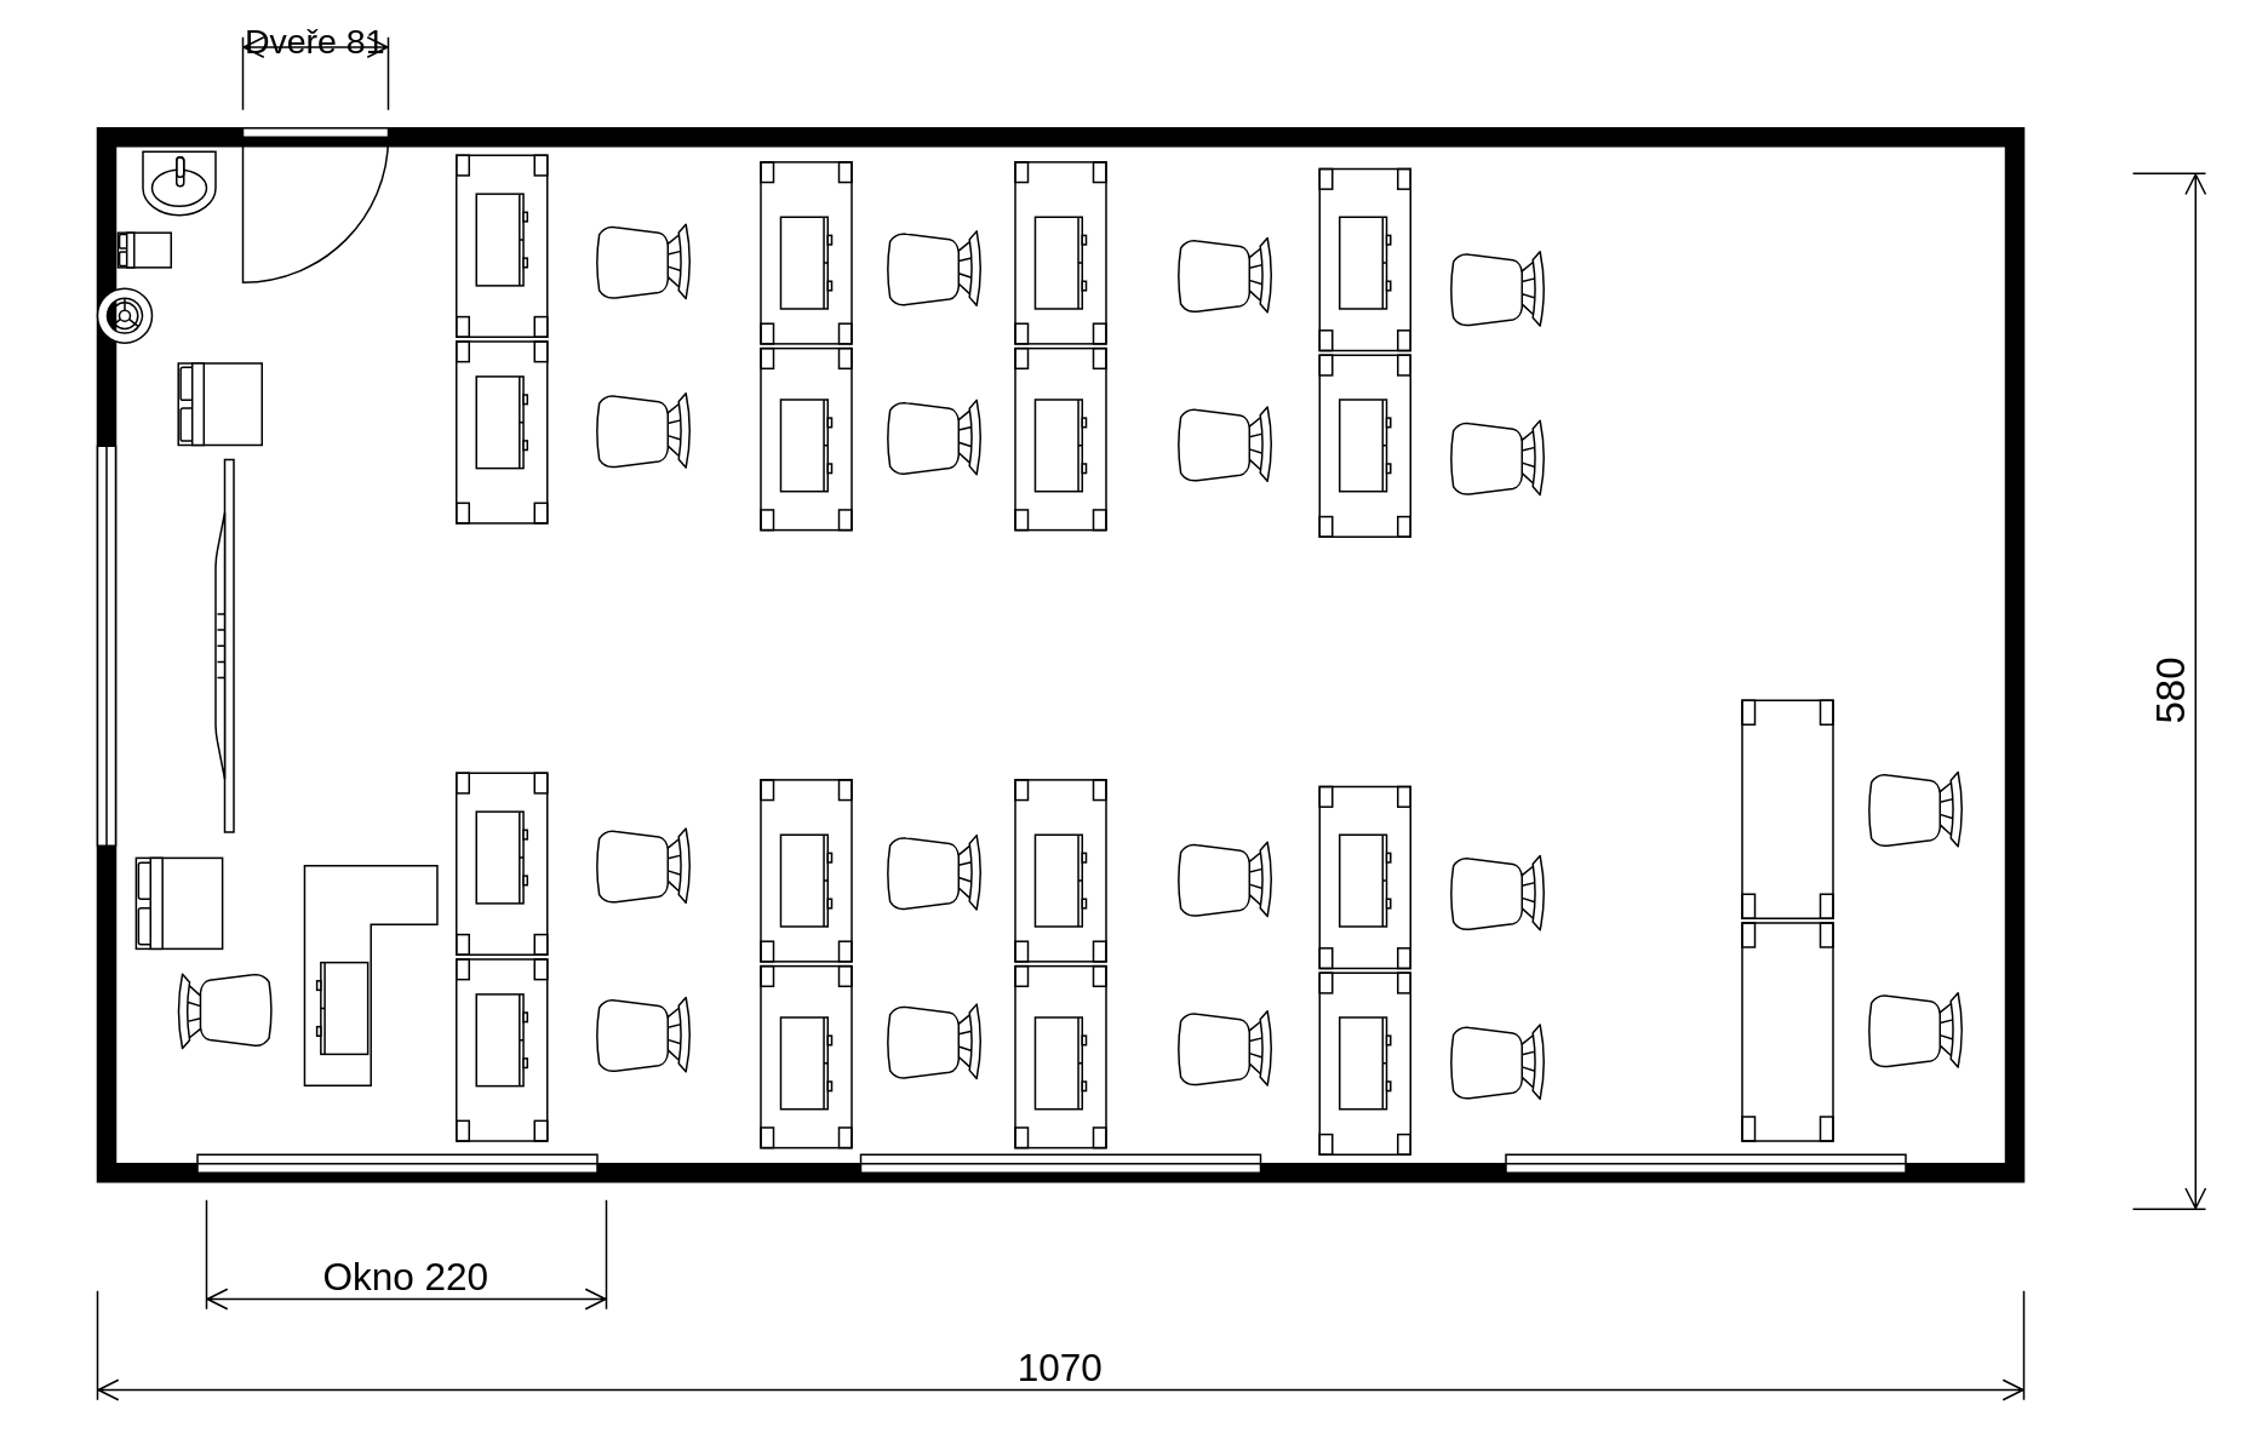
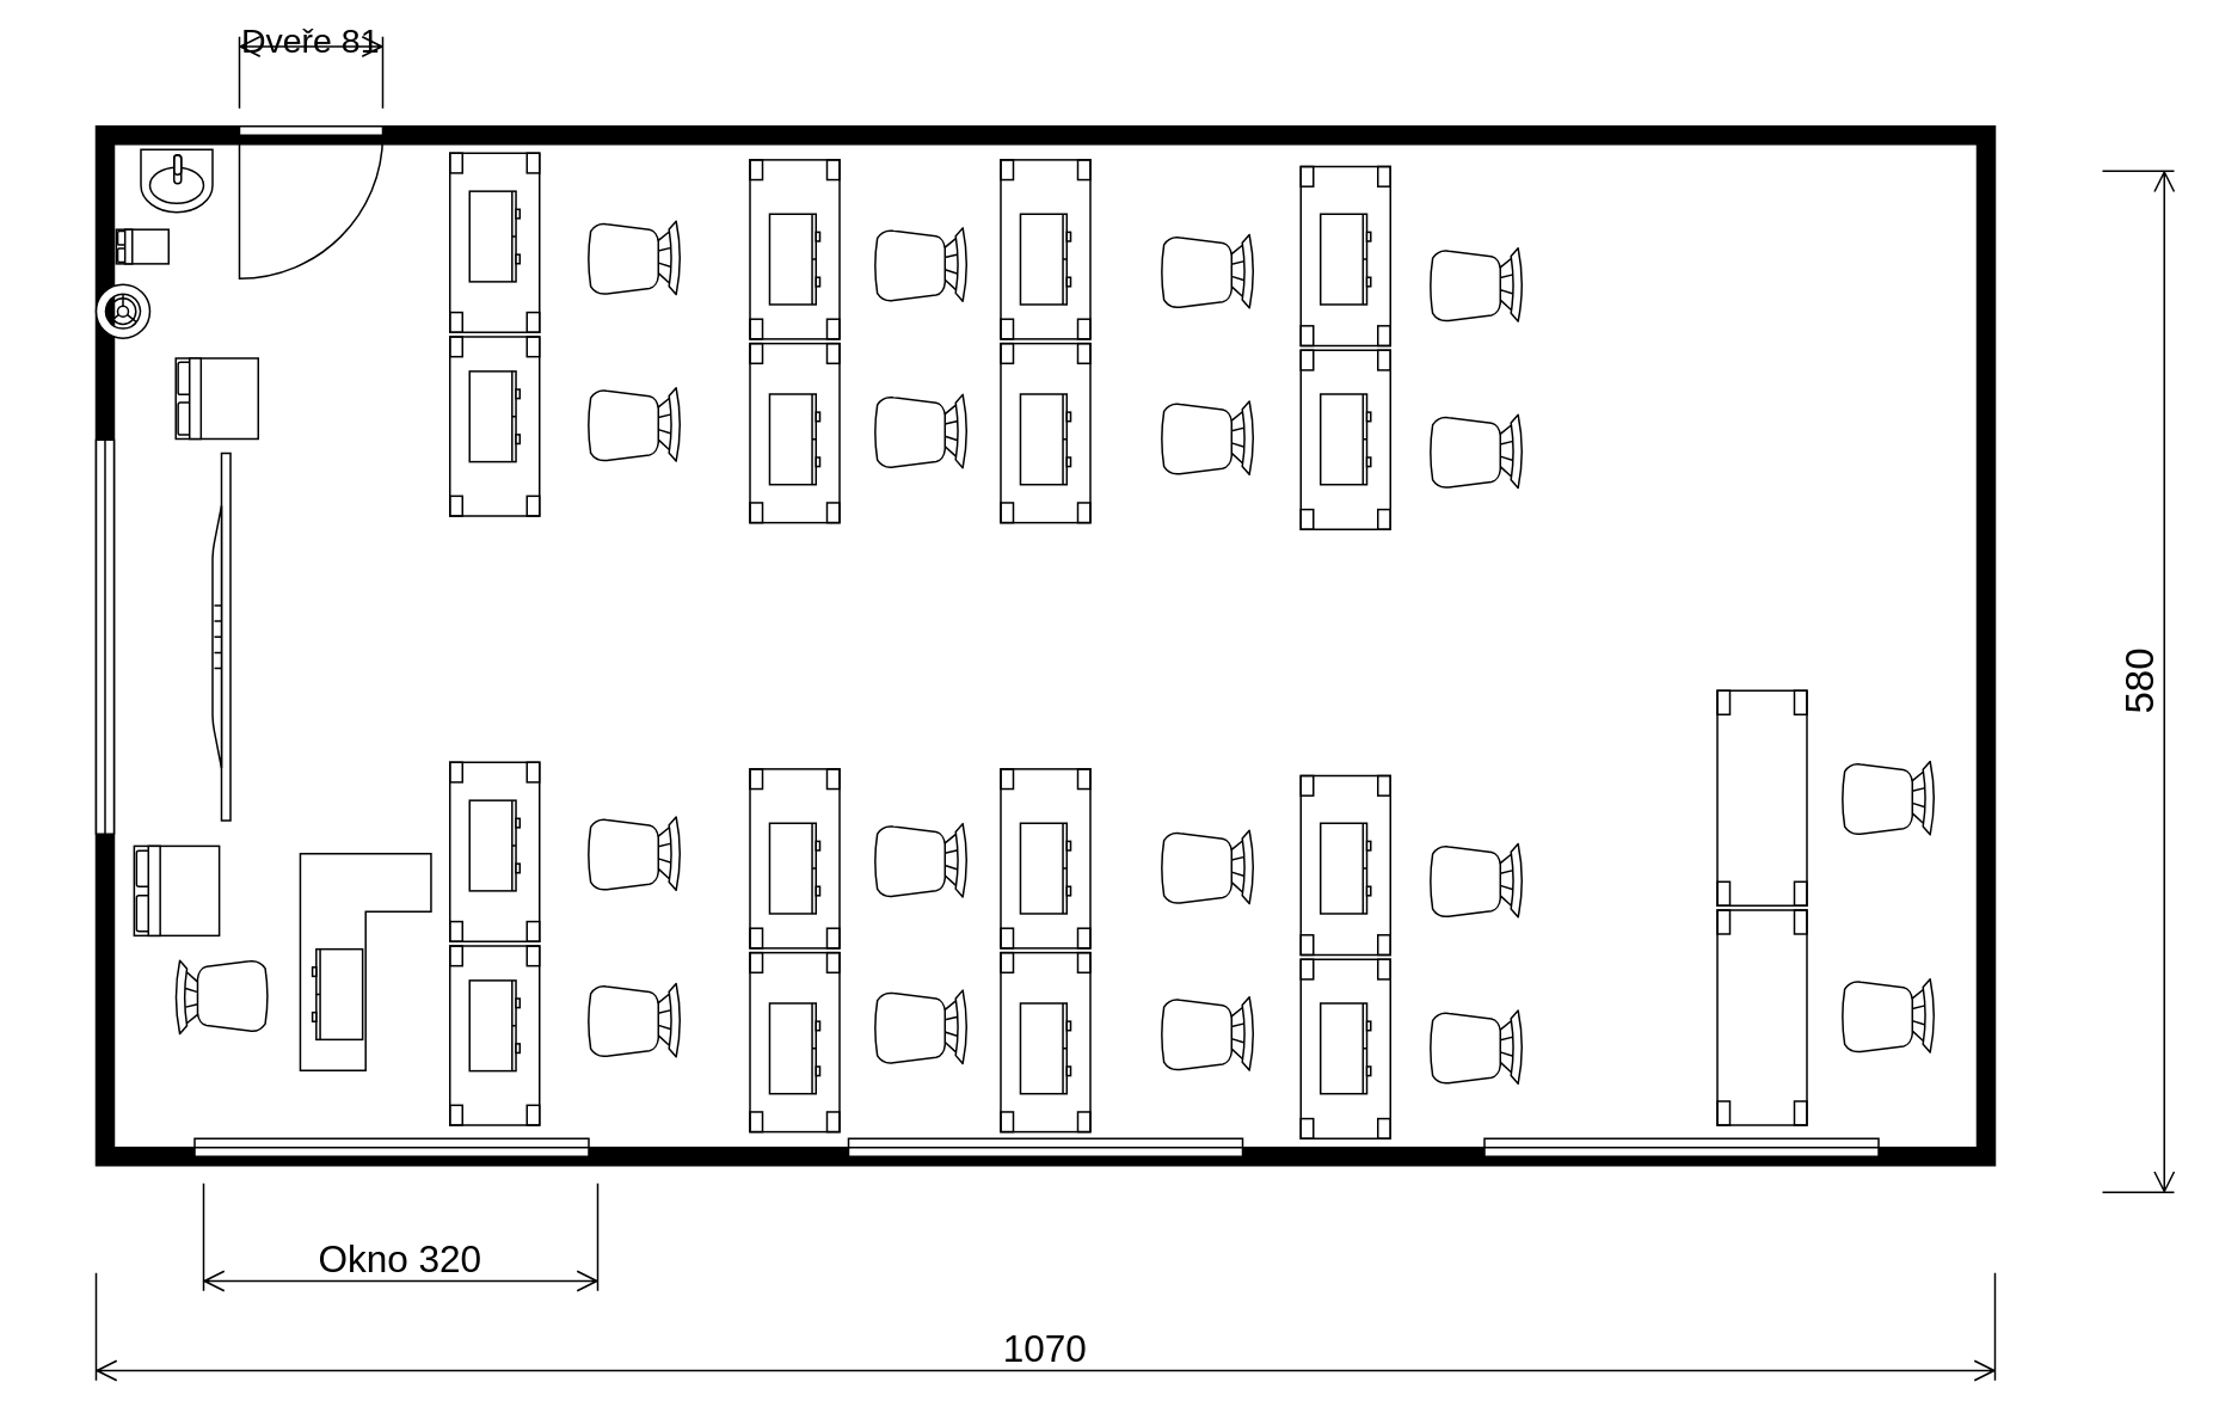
  <mxCell id="0" />
  <mxCell id="1" parent="0" />
  <mxCell id="2" value="" style="verticalLabelPosition=bottom;html=1;verticalAlign=top;align=center;shape=mxgraph.floorplan.room;fillColor=strokeColor;direction=south;" vertex="1" parent="1"><mxGeometry x="53" y="70" width="1060" height="580" as="geometry" /></mxCell>
  <mxCell id="3" value="" style="verticalLabelPosition=bottom;html=1;verticalAlign=top;align=center;shape=mxgraph.floorplan.window;rotation=-90;direction=south;" vertex="1" parent="1"><mxGeometry x="213" y="530" width="10" height="220" as="geometry" /></mxCell>
  <mxCell id="4" value="" style="verticalLabelPosition=bottom;html=1;verticalAlign=top;align=center;shape=mxgraph.floorplan.doorLeft;aspect=fixed;" vertex="1" parent="1"><mxGeometry x="133" y="70" width="80" height="85" as="geometry" /></mxCell>
  <mxCell id="5" value="" style="verticalLabelPosition=bottom;html=1;verticalAlign=top;align=center;shape=mxgraph.floorplan.table;rotation=-90;" vertex="1" parent="1"><mxGeometry x="225.5" y="110" width="100" height="50" as="geometry" /></mxCell>
  <mxCell id="6" value="" style="verticalLabelPosition=bottom;html=1;verticalAlign=top;align=center;shape=mxgraph.floorplan.window;rotation=-90;direction=south;" vertex="1" parent="1"><mxGeometry x="578" y="530" width="10" height="220" as="geometry" /></mxCell>
  <mxCell id="7" value="" style="verticalLabelPosition=bottom;html=1;verticalAlign=top;align=center;shape=mxgraph.floorplan.window;rotation=-90;direction=south;" vertex="1" parent="1"><mxGeometry x="933" y="530" width="10" height="220" as="geometry" /></mxCell>
  <mxCell id="8" value="" style="verticalLabelPosition=bottom;html=1;verticalAlign=top;align=center;shape=mxgraph.floorplan.table;rotation=-90;" vertex="1" parent="1"><mxGeometry x="225.5" y="212.5" width="100" height="50" as="geometry" /></mxCell>
  <mxCell id="9" value="" style="verticalLabelPosition=bottom;html=1;verticalAlign=top;align=center;shape=mxgraph.floorplan.table;rotation=-90;" vertex="1" parent="1"><mxGeometry x="225.5" y="450" width="100" height="50" as="geometry" /></mxCell>
  <mxCell id="10" value="" style="verticalLabelPosition=bottom;html=1;verticalAlign=top;align=center;shape=mxgraph.floorplan.table;rotation=-90;" vertex="1" parent="1"><mxGeometry x="225.5" y="552.5" width="100" height="50" as="geometry" /></mxCell>
  <mxCell id="11" value="" style="verticalLabelPosition=bottom;html=1;verticalAlign=top;align=center;shape=mxgraph.floorplan.table;rotation=-90;" vertex="1" parent="1"><mxGeometry x="393" y="113.75" width="100" height="50" as="geometry" /></mxCell>
  <mxCell id="12" value="" style="verticalLabelPosition=bottom;html=1;verticalAlign=top;align=center;shape=mxgraph.floorplan.table;rotation=-90;" vertex="1" parent="1"><mxGeometry x="393" y="216.25" width="100" height="50" as="geometry" /></mxCell>
  <mxCell id="13" value="" style="verticalLabelPosition=bottom;html=1;verticalAlign=top;align=center;shape=mxgraph.floorplan.table;rotation=-90;" vertex="1" parent="1"><mxGeometry x="393" y="453.75" width="100" height="50" as="geometry" /></mxCell>
  <mxCell id="14" value="" style="verticalLabelPosition=bottom;html=1;verticalAlign=top;align=center;shape=mxgraph.floorplan.table;rotation=-90;" vertex="1" parent="1"><mxGeometry x="393" y="556.25" width="100" height="50" as="geometry" /></mxCell>
  <mxCell id="15" value="" style="verticalLabelPosition=bottom;html=1;verticalAlign=top;align=center;shape=mxgraph.floorplan.table;rotation=-90;" vertex="1" parent="1"><mxGeometry x="533" y="113.75" width="100" height="50" as="geometry" /></mxCell>
  <mxCell id="16" value="" style="verticalLabelPosition=bottom;html=1;verticalAlign=top;align=center;shape=mxgraph.floorplan.table;rotation=-90;" vertex="1" parent="1"><mxGeometry x="533" y="216.25" width="100" height="50" as="geometry" /></mxCell>
  <mxCell id="17" value="" style="verticalLabelPosition=bottom;html=1;verticalAlign=top;align=center;shape=mxgraph.floorplan.table;rotation=-90;" vertex="1" parent="1"><mxGeometry x="533" y="453.75" width="100" height="50" as="geometry" /></mxCell>
  <mxCell id="18" value="" style="verticalLabelPosition=bottom;html=1;verticalAlign=top;align=center;shape=mxgraph.floorplan.table;rotation=-90;" vertex="1" parent="1"><mxGeometry x="533" y="556.25" width="100" height="50" as="geometry" /></mxCell>
  <mxCell id="19" value="" style="verticalLabelPosition=bottom;html=1;verticalAlign=top;align=center;shape=mxgraph.floorplan.table;rotation=-90;" vertex="1" parent="1"><mxGeometry x="700.5" y="117.5" width="100" height="50" as="geometry" /></mxCell>
  <mxCell id="20" value="" style="verticalLabelPosition=bottom;html=1;verticalAlign=top;align=center;shape=mxgraph.floorplan.table;rotation=-90;" vertex="1" parent="1"><mxGeometry x="700.5" y="220" width="100" height="50" as="geometry" /></mxCell>
  <mxCell id="21" value="" style="verticalLabelPosition=bottom;html=1;verticalAlign=top;align=center;shape=mxgraph.floorplan.table;rotation=-90;" vertex="1" parent="1"><mxGeometry x="700.5" y="457.5" width="100" height="50" as="geometry" /></mxCell>
  <mxCell id="22" value="" style="verticalLabelPosition=bottom;html=1;verticalAlign=top;align=center;shape=mxgraph.floorplan.table;rotation=-90;" vertex="1" parent="1"><mxGeometry x="700.5" y="560" width="100" height="50" as="geometry" /></mxCell>
  <mxCell id="23" value="" style="verticalLabelPosition=bottom;html=1;verticalAlign=top;align=center;shape=mxgraph.floorplan.desk_corner_2;rotation=90;flipH=0;flipV=1;" vertex="1" parent="1"><mxGeometry x="143" y="500" width="120.94" height="73" as="geometry" /></mxCell>
  <mxCell id="24" value="" style="verticalLabelPosition=bottom;html=1;verticalAlign=top;align=center;shape=mxgraph.floorplan.table;rotation=-90;" vertex="1" parent="1"><mxGeometry x="923" y="420" width="120" height="50" as="geometry" /></mxCell>
  <mxCell id="25" value="" style="verticalLabelPosition=bottom;html=1;verticalAlign=top;align=center;shape=mxgraph.floorplan.table;rotation=-90;" vertex="1" parent="1"><mxGeometry x="923" y="542.5" width="120" height="50" as="geometry" /></mxCell>
  <mxCell id="26" value="" style="verticalLabelPosition=bottom;html=1;verticalAlign=top;align=center;shape=mxgraph.floorplan.chair;rotation=90;" vertex="1" parent="1"><mxGeometry x="333" y="210.5" width="41" height="52" as="geometry" /></mxCell>
  <mxCell id="27" value="" style="verticalLabelPosition=bottom;html=1;verticalAlign=top;align=center;shape=mxgraph.floorplan.chair;rotation=90;" vertex="1" parent="1"><mxGeometry x="333" y="117.5" width="41" height="52" as="geometry" /></mxCell>
  <mxCell id="28" value="" style="verticalLabelPosition=bottom;html=1;verticalAlign=top;align=center;shape=mxgraph.floorplan.chair;rotation=90;" vertex="1" parent="1"><mxGeometry x="333" y="543" width="41" height="52" as="geometry" /></mxCell>
  <mxCell id="29" value="" style="verticalLabelPosition=bottom;html=1;verticalAlign=top;align=center;shape=mxgraph.floorplan.chair;rotation=90;" vertex="1" parent="1"><mxGeometry x="333" y="450" width="41" height="52" as="geometry" /></mxCell>
  <mxCell id="30" value="" style="verticalLabelPosition=bottom;html=1;verticalAlign=top;align=center;shape=mxgraph.floorplan.chair;rotation=90;" vertex="1" parent="1"><mxGeometry x="493" y="214.25" width="41" height="52" as="geometry" /></mxCell>
  <mxCell id="31" value="" style="verticalLabelPosition=bottom;html=1;verticalAlign=top;align=center;shape=mxgraph.floorplan.chair;rotation=90;" vertex="1" parent="1"><mxGeometry x="493" y="121.25" width="41" height="52" as="geometry" /></mxCell>
  <mxCell id="32" value="" style="verticalLabelPosition=bottom;html=1;verticalAlign=top;align=center;shape=mxgraph.floorplan.chair;rotation=90;" vertex="1" parent="1"><mxGeometry x="493" y="546.75" width="41" height="52" as="geometry" /></mxCell>
  <mxCell id="33" value="" style="verticalLabelPosition=bottom;html=1;verticalAlign=top;align=center;shape=mxgraph.floorplan.chair;rotation=90;" vertex="1" parent="1"><mxGeometry x="493" y="453.75" width="41" height="52" as="geometry" /></mxCell>
  <mxCell id="34" value="" style="verticalLabelPosition=bottom;html=1;verticalAlign=top;align=center;shape=mxgraph.floorplan.chair;rotation=90;" vertex="1" parent="1"><mxGeometry x="653" y="218" width="41" height="52" as="geometry" /></mxCell>
  <mxCell id="35" value="" style="verticalLabelPosition=bottom;html=1;verticalAlign=top;align=center;shape=mxgraph.floorplan.chair;rotation=90;" vertex="1" parent="1"><mxGeometry x="653" y="125" width="41" height="52" as="geometry" /></mxCell>
  <mxCell id="36" value="" style="verticalLabelPosition=bottom;html=1;verticalAlign=top;align=center;shape=mxgraph.floorplan.chair;rotation=90;" vertex="1" parent="1"><mxGeometry x="653" y="550.5" width="41" height="52" as="geometry" /></mxCell>
  <mxCell id="37" value="" style="verticalLabelPosition=bottom;html=1;verticalAlign=top;align=center;shape=mxgraph.floorplan.chair;rotation=90;" vertex="1" parent="1"><mxGeometry x="653" y="457.5" width="41" height="52" as="geometry" /></mxCell>
  <mxCell id="38" value="" style="verticalLabelPosition=bottom;html=1;verticalAlign=top;align=center;shape=mxgraph.floorplan.chair;rotation=90;" vertex="1" parent="1"><mxGeometry x="803" y="225.5" width="41" height="52" as="geometry" /></mxCell>
  <mxCell id="39" value="" style="verticalLabelPosition=bottom;html=1;verticalAlign=top;align=center;shape=mxgraph.floorplan.chair;rotation=90;" vertex="1" parent="1"><mxGeometry x="803" y="132.5" width="41" height="52" as="geometry" /></mxCell>
  <mxCell id="40" value="" style="verticalLabelPosition=bottom;html=1;verticalAlign=top;align=center;shape=mxgraph.floorplan.chair;rotation=90;" vertex="1" parent="1"><mxGeometry x="803" y="558" width="41" height="52" as="geometry" /></mxCell>
  <mxCell id="41" value="" style="verticalLabelPosition=bottom;html=1;verticalAlign=top;align=center;shape=mxgraph.floorplan.chair;rotation=90;" vertex="1" parent="1"><mxGeometry x="803" y="465" width="41" height="52" as="geometry" /></mxCell>
  <mxCell id="42" value="" style="verticalLabelPosition=bottom;html=1;verticalAlign=top;align=center;shape=mxgraph.floorplan.chair;rotation=90;" vertex="1" parent="1"><mxGeometry x="1033" y="540.5" width="41" height="52" as="geometry" /></mxCell>
  <mxCell id="43" value="" style="verticalLabelPosition=bottom;html=1;verticalAlign=top;align=center;shape=mxgraph.floorplan.chair;rotation=90;" vertex="1" parent="1"><mxGeometry x="1033" y="419" width="41" height="52" as="geometry" /></mxCell>
  <mxCell id="44" value="" style="verticalLabelPosition=bottom;html=1;verticalAlign=top;align=center;shape=mxgraph.floorplan.chair;rotation=-90;" vertex="1" parent="1"><mxGeometry x="102.5" y="530" width="41" height="52" as="geometry" /></mxCell>
  <mxCell id="45" value="" style="verticalLabelPosition=bottom;html=1;verticalAlign=top;align=center;shape=mxgraph.floorplan.dresser;rotation=-90;" vertex="1" parent="1"><mxGeometry x="250.26" y="457.5" width="50.48" height="28.03" as="geometry" /></mxCell>
  <mxCell id="46" value="" style="verticalLabelPosition=bottom;html=1;verticalAlign=top;align=center;shape=mxgraph.floorplan.dresser;rotation=-90;" vertex="1" parent="1"><mxGeometry x="250.26" y="558" width="50.48" height="28.03" as="geometry" /></mxCell>
  <mxCell id="47" value="" style="verticalLabelPosition=bottom;html=1;verticalAlign=top;align=center;shape=mxgraph.floorplan.dresser;rotation=-90;" vertex="1" parent="1"><mxGeometry x="250.26" y="117.5" width="50.48" height="28.03" as="geometry" /></mxCell>
  <mxCell id="48" value="" style="verticalLabelPosition=bottom;html=1;verticalAlign=top;align=center;shape=mxgraph.floorplan.dresser;rotation=-90;" vertex="1" parent="1"><mxGeometry x="250.26" y="218" width="50.48" height="28.03" as="geometry" /></mxCell>
  <mxCell id="49" value="" style="verticalLabelPosition=bottom;html=1;verticalAlign=top;align=center;shape=mxgraph.floorplan.dresser;rotation=-90;" vertex="1" parent="1"><mxGeometry x="417.76" y="470.22" width="50.48" height="28.03" as="geometry" /></mxCell>
  <mxCell id="50" value="" style="verticalLabelPosition=bottom;html=1;verticalAlign=top;align=center;shape=mxgraph.floorplan.dresser;rotation=-90;" vertex="1" parent="1"><mxGeometry x="417.76" y="570.72" width="50.48" height="28.03" as="geometry" /></mxCell>
  <mxCell id="51" value="" style="verticalLabelPosition=bottom;html=1;verticalAlign=top;align=center;shape=mxgraph.floorplan.dresser;rotation=-90;" vertex="1" parent="1"><mxGeometry x="417.76" y="130.22" width="50.48" height="28.03" as="geometry" /></mxCell>
  <mxCell id="52" value="" style="verticalLabelPosition=bottom;html=1;verticalAlign=top;align=center;shape=mxgraph.floorplan.dresser;rotation=-90;" vertex="1" parent="1"><mxGeometry x="417.76" y="230.72" width="50.48" height="28.03" as="geometry" /></mxCell>
  <mxCell id="53" value="" style="verticalLabelPosition=bottom;html=1;verticalAlign=top;align=center;shape=mxgraph.floorplan.dresser;rotation=-90;" vertex="1" parent="1"><mxGeometry x="557.76" y="470.22" width="50.48" height="28.03" as="geometry" /></mxCell>
  <mxCell id="54" value="" style="verticalLabelPosition=bottom;html=1;verticalAlign=top;align=center;shape=mxgraph.floorplan.dresser;rotation=-90;" vertex="1" parent="1"><mxGeometry x="557.76" y="570.72" width="50.48" height="28.03" as="geometry" /></mxCell>
  <mxCell id="55" value="" style="verticalLabelPosition=bottom;html=1;verticalAlign=top;align=center;shape=mxgraph.floorplan.dresser;rotation=-90;" vertex="1" parent="1"><mxGeometry x="557.76" y="130.22" width="50.48" height="28.03" as="geometry" /></mxCell>
  <mxCell id="56" value="" style="verticalLabelPosition=bottom;html=1;verticalAlign=top;align=center;shape=mxgraph.floorplan.dresser;rotation=-90;" vertex="1" parent="1"><mxGeometry x="557.76" y="230.72" width="50.48" height="28.03" as="geometry" /></mxCell>
  <mxCell id="57" value="" style="verticalLabelPosition=bottom;html=1;verticalAlign=top;align=center;shape=mxgraph.floorplan.dresser;rotation=-90;" vertex="1" parent="1"><mxGeometry x="725.26" y="470.22" width="50.48" height="28.03" as="geometry" /></mxCell>
  <mxCell id="58" value="" style="verticalLabelPosition=bottom;html=1;verticalAlign=top;align=center;shape=mxgraph.floorplan.dresser;rotation=-90;" vertex="1" parent="1"><mxGeometry x="725.26" y="570.72" width="50.48" height="28.03" as="geometry" /></mxCell>
  <mxCell id="59" value="" style="verticalLabelPosition=bottom;html=1;verticalAlign=top;align=center;shape=mxgraph.floorplan.dresser;rotation=-90;" vertex="1" parent="1"><mxGeometry x="725.26" y="130.22" width="50.48" height="28.03" as="geometry" /></mxCell>
  <mxCell id="60" value="" style="verticalLabelPosition=bottom;html=1;verticalAlign=top;align=center;shape=mxgraph.floorplan.dresser;rotation=-90;" vertex="1" parent="1"><mxGeometry x="725.26" y="230.72" width="50.48" height="28.03" as="geometry" /></mxCell>
  <mxCell id="61" value="" style="verticalLabelPosition=bottom;html=1;verticalAlign=top;align=center;shape=mxgraph.floorplan.flat_tv;rotation=-90;" vertex="1" parent="1"><mxGeometry x="20.5" y="350" width="205" height="10" as="geometry" /></mxCell>
  <mxCell id="62" value="" style="verticalLabelPosition=bottom;html=1;verticalAlign=top;align=center;shape=mxgraph.floorplan.window;rotation=-180;direction=south;" vertex="1" parent="1"><mxGeometry x="53" y="245" width="10" height="220" as="geometry" /></mxCell>
  <mxCell id="63" value="" style="verticalLabelPosition=bottom;html=1;verticalAlign=top;align=center;shape=mxgraph.floorplan.bed_double;rotation=-90;" vertex="1" parent="1"><mxGeometry x="73" y="473" width="50" height="47.5" as="geometry" /></mxCell>
  <mxCell id="64" value="" style="verticalLabelPosition=bottom;html=1;verticalAlign=top;align=center;shape=mxgraph.floorplan.floor_lamp;" vertex="1" parent="1"><mxGeometry x="53" y="158.25" width="30" height="30" as="geometry" /></mxCell>
  <mxCell id="65" value="" style="verticalLabelPosition=bottom;html=1;verticalAlign=top;align=center;shape=mxgraph.floorplan.dresser;rotation=90;" vertex="1" parent="1"><mxGeometry x="162.52" y="540.5" width="50.48" height="28.03" as="geometry" /></mxCell>
  <mxCell id="66" value="" style="verticalLabelPosition=bottom;html=1;verticalAlign=top;align=center;shape=mxgraph.floorplan.sink_1;" vertex="1" parent="1"><mxGeometry x="78" y="83" width="40" height="35" as="geometry" /></mxCell>
  <mxCell id="67" value="" style="verticalLabelPosition=bottom;html=1;verticalAlign=top;align=center;shape=mxgraph.floorplan.bed_double;rotation=-90;" vertex="1" parent="1"><mxGeometry x="69.32" y="122.56" width="19.12" height="29.25" as="geometry" /></mxCell>
  <mxCell id="68" value="" style="verticalLabelPosition=bottom;html=1;verticalAlign=top;align=center;shape=mxgraph.floorplan.bed_double;rotation=-90;" vertex="1" parent="1"><mxGeometry x="98" y="198.97" width="45" height="46.03" as="geometry" /></mxCell>
- <mxCell id="69" value="&lt;font style=&quot;font-size: 21px;&quot;&gt;Okno 220&lt;/font&gt;" style="shape=dimension;whiteSpace=wrap;html=1;align=center;points=[];verticalAlign=bottom;spacingBottom=3;labelBackgroundColor=none;" vertex="1" parent="1"><mxGeometry x="113" y="660" width="220" height="60" as="geometry" /></mxCell>
+ <mxCell id="69" value="&lt;font style=&quot;font-size: 21px;&quot;&gt;Okno 320&lt;/font&gt;" style="shape=dimension;whiteSpace=wrap;html=1;align=center;points=[];verticalAlign=bottom;spacingBottom=3;labelBackgroundColor=none;" vertex="1" parent="1"><mxGeometry x="113" y="660" width="220" height="60" as="geometry" /></mxCell>
  <mxCell id="70" value="&lt;span style=&quot;font-size: 21px;&quot;&gt;1070&lt;/span&gt;" style="shape=dimension;whiteSpace=wrap;html=1;align=center;points=[];verticalAlign=bottom;spacingBottom=3;labelBackgroundColor=none;" vertex="1" parent="1"><mxGeometry x="53" y="710" width="1060" height="60" as="geometry" /></mxCell>
  <mxCell id="71" value="&lt;font style=&quot;font-size: 22px;&quot;&gt;580&lt;/font&gt;" style="shape=dimension;direction=north;whiteSpace=wrap;html=1;align=center;points=[];verticalAlign=bottom;labelBackgroundColor=none;horizontal=0;spacingBottom=3;" vertex="1" parent="1"><mxGeometry x="1173" y="95" width="40" height="570" as="geometry" /></mxCell>
  <mxCell id="72" value="&lt;font style=&quot;font-size: 19px;&quot;&gt;Dveře 81&lt;/font&gt;" style="shape=dimension;direction=west;whiteSpace=wrap;html=1;align=center;points=[];verticalAlign=top;spacingTop=-15;labelBackgroundColor=none;" vertex="1" parent="1"><mxGeometry x="133" y="20" width="80" height="40" as="geometry" /></mxCell>
